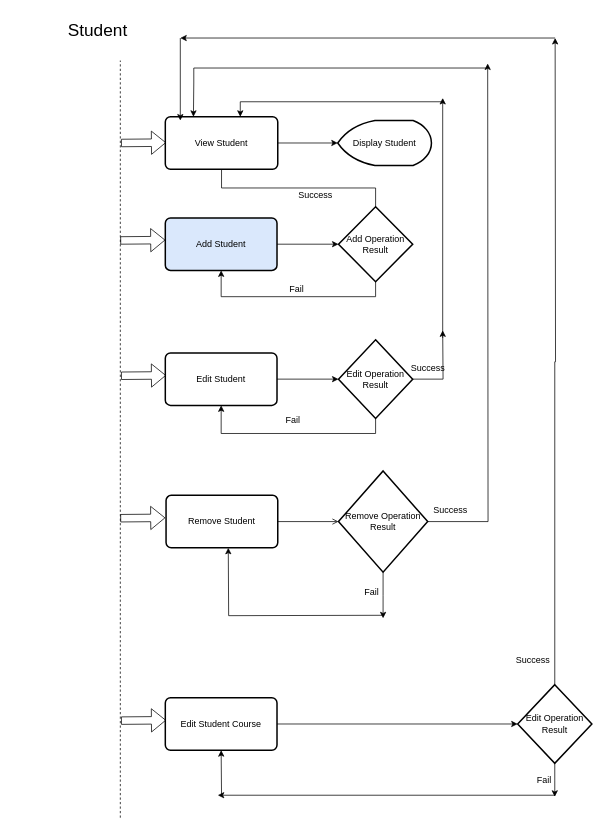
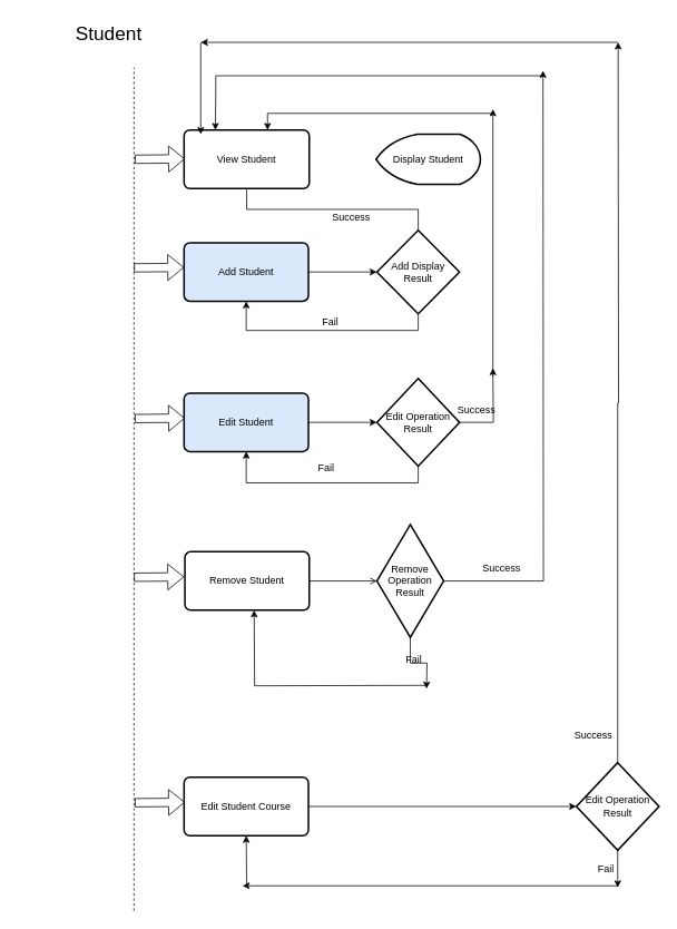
  <mxCell id="0" />
  <mxCell id="1" parent="0" />
- <mxCell id="2" style="edgeStyle=orthogonalEdgeStyle;rounded=0;orthogonalLoop=1;jettySize=auto;html=1;entryX=0;entryY=0.5;entryDx=0;entryDy=0;entryPerimeter=0;" parent="1" source="3" target="10" edge="1"><mxGeometry relative="1" as="geometry" /></mxCell>
  <mxCell id="3" value="View Student" style="rounded=1;whiteSpace=wrap;html=1;absoluteArcSize=1;arcSize=14;strokeWidth=2;" parent="1" vertex="1"><mxGeometry x="220" y="155" width="150" height="70" as="geometry" /></mxCell>
  <mxCell id="4" style="edgeStyle=orthogonalEdgeStyle;rounded=0;orthogonalLoop=1;jettySize=auto;html=1;entryX=0;entryY=0.5;entryDx=0;entryDy=0;entryPerimeter=0;" parent="1" source="5" target="12" edge="1"><mxGeometry relative="1" as="geometry" /></mxCell>
  <mxCell id="5" value="Add Student" style="rounded=1;whiteSpace=wrap;html=1;absoluteArcSize=1;arcSize=14;strokeWidth=2;fillColor=#dae8fc;" parent="1" vertex="1"><mxGeometry x="220" y="290" width="149" height="70" as="geometry" /></mxCell>
  <mxCell id="6" style="edgeStyle=orthogonalEdgeStyle;rounded=0;orthogonalLoop=1;jettySize=auto;html=1;entryX=0;entryY=0.5;entryDx=0;entryDy=0;entryPerimeter=0;" parent="1" source="7" target="17" edge="1"><mxGeometry relative="1" as="geometry" /></mxCell>
- <mxCell id="7" value="Edit Student" style="rounded=1;whiteSpace=wrap;html=1;absoluteArcSize=1;arcSize=14;strokeWidth=2;" parent="1" vertex="1"><mxGeometry x="220" y="470" width="149" height="70" as="geometry" /></mxCell>
+ <mxCell id="7" value="Edit Student" style="rounded=1;whiteSpace=wrap;html=1;absoluteArcSize=1;arcSize=14;strokeWidth=2;fillColor=#dae8fc;" parent="1" vertex="1"><mxGeometry x="220" y="470" width="149" height="70" as="geometry" /></mxCell>
  <mxCell id="8" style="edgeStyle=orthogonalEdgeStyle;rounded=0;orthogonalLoop=1;jettySize=auto;html=1;entryX=0;entryY=0.5;entryDx=0;entryDy=0;entryPerimeter=0;endArrow=open;" parent="1" source="9" target="25" edge="1"><mxGeometry relative="1" as="geometry" /></mxCell>
  <mxCell id="9" value="Remove Student" style="rounded=1;whiteSpace=wrap;html=1;absoluteArcSize=1;arcSize=14;strokeWidth=2;" parent="1" vertex="1"><mxGeometry x="221" y="660" width="149" height="70" as="geometry" /></mxCell>
  <mxCell id="10" value="Display Student" style="strokeWidth=2;html=1;shape=mxgraph.flowchart.display;whiteSpace=wrap;" parent="1" vertex="1"><mxGeometry x="450" y="160" width="125" height="60" as="geometry" /></mxCell>
  <mxCell id="11" style="edgeStyle=orthogonalEdgeStyle;rounded=0;orthogonalLoop=1;jettySize=auto;html=1;exitX=0.5;exitY=0;exitDx=0;exitDy=0;exitPerimeter=0;entryX=0.5;entryY=1;entryDx=0;entryDy=0;endArrow=none;" parent="1" source="12" target="3" edge="1"><mxGeometry relative="1" as="geometry"><mxPoint x="670" y="325" as="targetPoint" /></mxGeometry></mxCell>
- <mxCell id="12" value="Add Operation Result" style="strokeWidth=2;html=1;shape=mxgraph.flowchart.decision;whiteSpace=wrap;" parent="1" vertex="1"><mxGeometry x="451" y="275" width="99" height="100" as="geometry" /></mxCell>
+ <mxCell id="12" value="Add Display Result" style="strokeWidth=2;html=1;shape=mxgraph.flowchart.decision;whiteSpace=wrap;" parent="1" vertex="1"><mxGeometry x="451" y="275" width="99" height="100" as="geometry" /></mxCell>
  <mxCell id="13" value="Success" style="text;html=1;align=center;verticalAlign=middle;resizable=0;points=[];autosize=1;strokeColor=none;" parent="1" vertex="1"><mxGeometry x="390" y="250" width="60" height="20" as="geometry" /></mxCell>
  <mxCell id="14" style="edgeStyle=orthogonalEdgeStyle;rounded=0;orthogonalLoop=1;jettySize=auto;html=1;exitX=0.5;exitY=1;exitDx=0;exitDy=0;exitPerimeter=0;entryX=0.5;entryY=1;entryDx=0;entryDy=0;" parent="1" source="12" target="5" edge="1"><mxGeometry relative="1" as="geometry"><mxPoint x="450" y="410" as="targetPoint" /><mxPoint x="500" y="390" as="sourcePoint" /></mxGeometry></mxCell>
  <mxCell id="15" value="Fail" style="text;html=1;align=center;verticalAlign=middle;resizable=0;points=[];autosize=1;strokeColor=none;" parent="1" vertex="1"><mxGeometry x="380" y="375" width="30" height="20" as="geometry" /></mxCell>
  <mxCell id="16" style="edgeStyle=orthogonalEdgeStyle;rounded=0;orthogonalLoop=1;jettySize=auto;html=1;exitX=1;exitY=0.5;exitDx=0;exitDy=0;exitPerimeter=0;" parent="1" source="17" edge="1"><mxGeometry relative="1" as="geometry"><mxPoint x="590" y="440" as="targetPoint" /></mxGeometry></mxCell>
  <mxCell id="17" value="Edit Operation Result" style="strokeWidth=2;html=1;shape=mxgraph.flowchart.decision;whiteSpace=wrap;" parent="1" vertex="1"><mxGeometry x="451" y="452.5" width="99" height="105" as="geometry" /></mxCell>
  <mxCell id="18" style="edgeStyle=orthogonalEdgeStyle;rounded=0;orthogonalLoop=1;jettySize=auto;html=1;" parent="1" edge="1"><mxGeometry relative="1" as="geometry"><mxPoint x="590" y="130" as="targetPoint" /><mxPoint x="590" y="450" as="sourcePoint" /></mxGeometry></mxCell>
  <mxCell id="19" style="edgeStyle=orthogonalEdgeStyle;rounded=0;orthogonalLoop=1;jettySize=auto;html=1;" parent="1" edge="1"><mxGeometry relative="1" as="geometry"><mxPoint x="320" y="155" as="targetPoint" /><mxPoint x="590" y="135" as="sourcePoint" /><Array as="points"><mxPoint x="320" y="135" /></Array></mxGeometry></mxCell>
  <mxCell id="20" style="edgeStyle=orthogonalEdgeStyle;rounded=0;orthogonalLoop=1;jettySize=auto;html=1;entryX=0.5;entryY=1;entryDx=0;entryDy=0;exitX=0.5;exitY=1;exitDx=0;exitDy=0;exitPerimeter=0;" parent="1" source="17" target="7" edge="1"><mxGeometry relative="1" as="geometry"><mxPoint x="600" y="210" as="targetPoint" /><mxPoint x="510" y="540" as="sourcePoint" /></mxGeometry></mxCell>
  <mxCell id="21" value="Fail" style="text;html=1;align=center;verticalAlign=middle;resizable=0;points=[];autosize=1;strokeColor=none;" parent="1" vertex="1"><mxGeometry x="375" y="550" width="30" height="20" as="geometry" /></mxCell>
  <mxCell id="22" value="Success" style="text;html=1;align=center;verticalAlign=middle;resizable=0;points=[];autosize=1;strokeColor=none;" parent="1" vertex="1"><mxGeometry x="540" y="480" width="60" height="20" as="geometry" /></mxCell>
  <mxCell id="23" style="edgeStyle=orthogonalEdgeStyle;rounded=0;orthogonalLoop=1;jettySize=auto;html=1;" parent="1" source="25" edge="1"><mxGeometry relative="1" as="geometry"><mxPoint x="650" y="84" as="targetPoint" /></mxGeometry></mxCell>
  <mxCell id="24" style="edgeStyle=orthogonalEdgeStyle;rounded=0;orthogonalLoop=1;jettySize=auto;html=1;" parent="1" source="25" edge="1"><mxGeometry relative="1" as="geometry"><mxPoint x="510.5" y="824" as="targetPoint" /></mxGeometry></mxCell>
- <mxCell id="25" value="Remove Operation Result" style="strokeWidth=2;html=1;shape=mxgraph.flowchart.decision;whiteSpace=wrap;" parent="1" vertex="1"><mxGeometry x="451" y="627.5" width="119" height="135" as="geometry" /></mxCell>
+ <mxCell id="25" value="Remove Operation Result" style="strokeWidth=2;html=1;shape=mxgraph.flowchart.decision;whiteSpace=wrap;" parent="1" vertex="1"><mxGeometry x="451" y="627.5" width="80" height="135" as="geometry" /></mxCell>
  <mxCell id="26" style="edgeStyle=orthogonalEdgeStyle;rounded=0;orthogonalLoop=1;jettySize=auto;html=1;entryX=0.25;entryY=0;entryDx=0;entryDy=0;" parent="1" target="3" edge="1"><mxGeometry relative="1" as="geometry"><mxPoint x="280" y="150" as="targetPoint" /><mxPoint x="650" y="90" as="sourcePoint" /><Array as="points"><mxPoint x="258" y="90" /><mxPoint x="258" y="110" /></Array></mxGeometry></mxCell>
  <mxCell id="27" value="Success" style="text;html=1;align=center;verticalAlign=middle;resizable=0;points=[];autosize=1;strokeColor=none;" parent="1" vertex="1"><mxGeometry x="570" y="670" width="60" height="20" as="geometry" /></mxCell>
  <mxCell id="28" style="edgeStyle=orthogonalEdgeStyle;rounded=0;orthogonalLoop=1;jettySize=auto;html=1;" parent="1" edge="1"><mxGeometry relative="1" as="geometry"><mxPoint x="304" y="730" as="targetPoint" /><mxPoint x="510" y="820" as="sourcePoint" /></mxGeometry></mxCell>
  <mxCell id="29" value="Fail" style="text;html=1;align=center;verticalAlign=middle;resizable=0;points=[];autosize=1;strokeColor=none;" parent="1" vertex="1"><mxGeometry x="480" y="780" width="30" height="20" as="geometry" /></mxCell>
  <mxCell id="30" value="" style="endArrow=none;dashed=1;html=1;" parent="1" edge="1"><mxGeometry width="50" height="50" relative="1" as="geometry"><mxPoint x="160" y="1090" as="sourcePoint" /><mxPoint x="160" y="80" as="targetPoint" /></mxGeometry></mxCell>
  <mxCell id="31" value="Student" style="text;html=1;strokeColor=none;fillColor=none;align=center;verticalAlign=middle;whiteSpace=wrap;rounded=0;fontSize=23;" parent="1" vertex="1"><mxGeometry x="20" y="20" width="220" height="40" as="geometry" /></mxCell>
  <mxCell id="32" value="" style="shape=flexArrow;endArrow=classic;html=1;fontSize=23;entryX=0;entryY=0.5;entryDx=0;entryDy=0;" parent="1" edge="1"><mxGeometry width="50" height="50" relative="1" as="geometry"><mxPoint x="161" y="190" as="sourcePoint" /><mxPoint x="221" y="189.5" as="targetPoint" /></mxGeometry></mxCell>
  <mxCell id="33" value="" style="shape=flexArrow;endArrow=classic;html=1;fontSize=23;entryX=0;entryY=0.5;entryDx=0;entryDy=0;" parent="1" edge="1"><mxGeometry width="50" height="50" relative="1" as="geometry"><mxPoint x="160" y="320" as="sourcePoint" /><mxPoint x="220" y="319.5" as="targetPoint" /></mxGeometry></mxCell>
  <mxCell id="34" value="" style="shape=flexArrow;endArrow=classic;html=1;fontSize=23;entryX=0;entryY=0.5;entryDx=0;entryDy=0;" parent="1" edge="1"><mxGeometry width="50" height="50" relative="1" as="geometry"><mxPoint x="161" y="500.5" as="sourcePoint" /><mxPoint x="221" y="500" as="targetPoint" /></mxGeometry></mxCell>
  <mxCell id="35" value="" style="shape=flexArrow;endArrow=classic;html=1;fontSize=23;entryX=0;entryY=0.5;entryDx=0;entryDy=0;" parent="1" edge="1"><mxGeometry width="50" height="50" relative="1" as="geometry"><mxPoint x="160" y="690.5" as="sourcePoint" /><mxPoint x="220" y="690" as="targetPoint" /></mxGeometry></mxCell>
  <mxCell id="36" style="edgeStyle=orthogonalEdgeStyle;rounded=0;orthogonalLoop=1;jettySize=auto;html=1;entryX=0;entryY=0.5;entryDx=0;entryDy=0;entryPerimeter=0;fontSize=23;" parent="1" source="37" target="41" edge="1"><mxGeometry relative="1" as="geometry" /></mxCell>
  <mxCell id="37" value="Edit Student Course" style="rounded=1;whiteSpace=wrap;html=1;absoluteArcSize=1;arcSize=14;strokeWidth=2;" parent="1" vertex="1"><mxGeometry x="220" y="930" width="149" height="70" as="geometry" /></mxCell>
  <mxCell id="38" value="" style="shape=flexArrow;endArrow=classic;html=1;fontSize=23;entryX=0;entryY=0.5;entryDx=0;entryDy=0;" parent="1" edge="1"><mxGeometry width="50" height="50" relative="1" as="geometry"><mxPoint x="161" y="960.5" as="sourcePoint" /><mxPoint x="221" y="960" as="targetPoint" /></mxGeometry></mxCell>
  <mxCell id="39" style="edgeStyle=orthogonalEdgeStyle;rounded=0;orthogonalLoop=1;jettySize=auto;html=1;fontSize=23;" parent="1" source="41" edge="1"><mxGeometry relative="1" as="geometry"><mxPoint x="740" y="50" as="targetPoint" /></mxGeometry></mxCell>
  <mxCell id="40" style="edgeStyle=orthogonalEdgeStyle;rounded=0;orthogonalLoop=1;jettySize=auto;html=1;fontSize=23;" parent="1" source="41" edge="1"><mxGeometry relative="1" as="geometry"><mxPoint x="739.5" y="1062" as="targetPoint" /></mxGeometry></mxCell>
  <mxCell id="41" value="Edit Operation Result" style="strokeWidth=2;html=1;shape=mxgraph.flowchart.decision;whiteSpace=wrap;" parent="1" vertex="1"><mxGeometry x="690" y="912.5" width="99" height="105" as="geometry" /></mxCell>
  <mxCell id="42" value="" style="endArrow=classic;html=1;fontSize=23;entryX=1;entryY=0.75;entryDx=0;entryDy=0;" parent="1" target="31" edge="1"><mxGeometry width="50" height="50" relative="1" as="geometry"><mxPoint x="740" y="50" as="sourcePoint" /><mxPoint x="450" y="50" as="targetPoint" /></mxGeometry></mxCell>
  <mxCell id="43" value="" style="endArrow=classic;html=1;fontSize=23;" parent="1" edge="1"><mxGeometry width="50" height="50" relative="1" as="geometry"><mxPoint x="240" y="50" as="sourcePoint" /><mxPoint x="240" y="160" as="targetPoint" /></mxGeometry></mxCell>
  <mxCell id="44" value="" style="endArrow=classic;html=1;fontSize=23;" parent="1" edge="1"><mxGeometry width="50" height="50" relative="1" as="geometry"><mxPoint x="740" y="1060" as="sourcePoint" /><mxPoint x="290" y="1060" as="targetPoint" /></mxGeometry></mxCell>
  <mxCell id="45" value="" style="endArrow=classic;html=1;fontSize=23;entryX=0.5;entryY=1;entryDx=0;entryDy=0;" parent="1" target="37" edge="1"><mxGeometry width="50" height="50" relative="1" as="geometry"><mxPoint x="295" y="1060" as="sourcePoint" /><mxPoint x="450" y="950" as="targetPoint" /></mxGeometry></mxCell>
  <mxCell id="46" value="Fail" style="text;html=1;align=center;verticalAlign=middle;resizable=0;points=[];autosize=1;strokeColor=none;" parent="1" vertex="1"><mxGeometry x="710" y="1030" width="30" height="20" as="geometry" /></mxCell>
  <mxCell id="47" value="Success" style="text;html=1;align=center;verticalAlign=middle;resizable=0;points=[];autosize=1;strokeColor=none;" parent="1" vertex="1"><mxGeometry x="680" y="870" width="60" height="20" as="geometry" /></mxCell>
